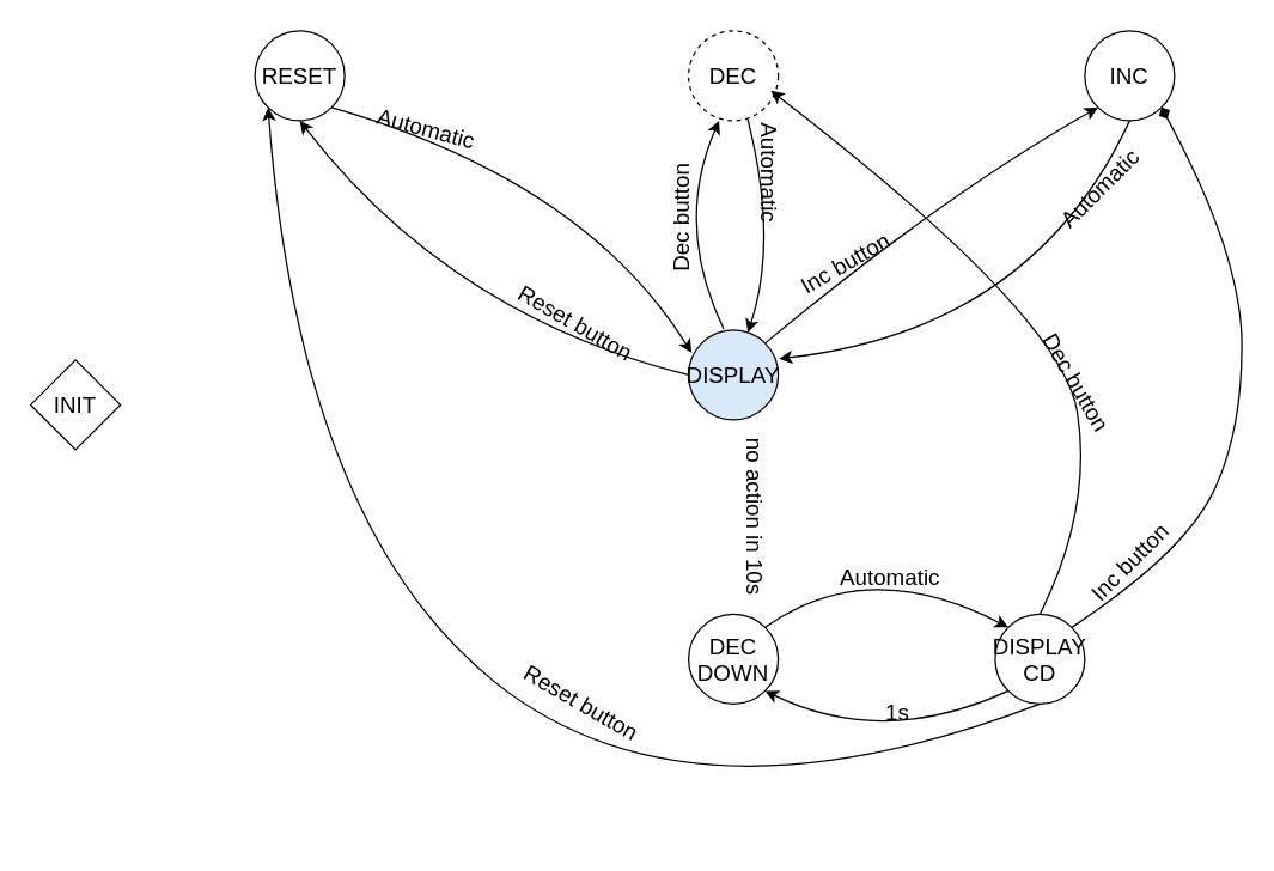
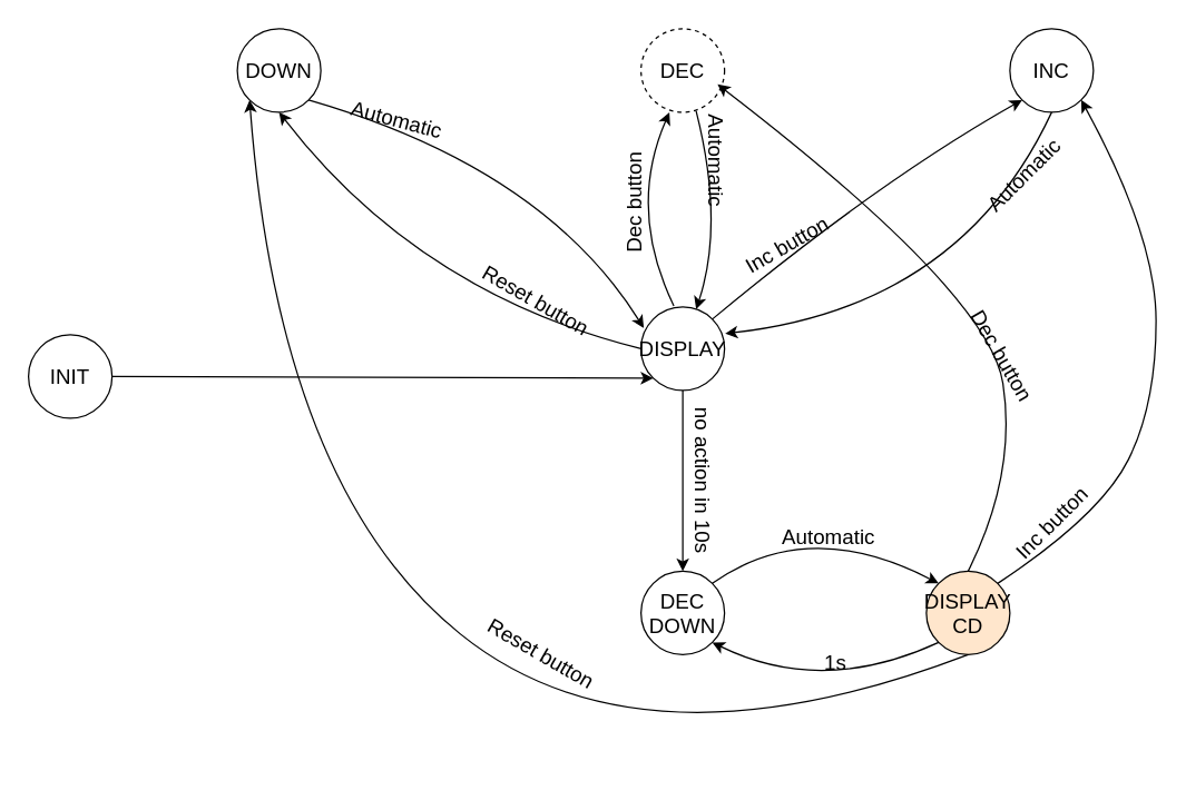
  <mxCell id="0" />
  <mxCell id="1" parent="0" />
- <mxCell id="2" value="&lt;font style=&quot;font-size: 15px;&quot;&gt;DISPLAY&lt;br style=&quot;font-size: 15px;&quot;&gt;&lt;/font&gt;" style="ellipse;whiteSpace=wrap;html=1;aspect=fixed;fontSize=15;fillColor=#dae8fc;" vertex="1" parent="1"><mxGeometry x="460" y="220" width="60" height="60" as="geometry" /></mxCell>
- <mxCell id="3" value="&lt;font style=&quot;font-size: 15px;&quot;&gt;RESET&lt;br style=&quot;font-size: 15px;&quot;&gt;&lt;/font&gt;" style="ellipse;whiteSpace=wrap;html=1;aspect=fixed;fontSize=15;" vertex="1" parent="1"><mxGeometry x="170" y="20" width="60" height="60" as="geometry" /></mxCell>
+ <mxCell id="2" value="&lt;font style=&quot;font-size: 15px;&quot;&gt;DISPLAY&lt;br style=&quot;font-size: 15px;&quot;&gt;&lt;/font&gt;" style="ellipse;whiteSpace=wrap;html=1;aspect=fixed;fontSize=15;" vertex="1" parent="1"><mxGeometry x="460" y="220" width="60" height="60" as="geometry" /></mxCell>
+ <mxCell id="3" value="&lt;font style=&quot;font-size: 15px;&quot;&gt;DOWN&lt;br style=&quot;font-size: 15px;&quot;&gt;&lt;/font&gt;" style="ellipse;whiteSpace=wrap;html=1;aspect=fixed;fontSize=15;" vertex="1" parent="1"><mxGeometry x="170" y="20" width="60" height="60" as="geometry" /></mxCell>
  <mxCell id="4" value="&lt;font style=&quot;font-size: 15px;&quot;&gt;INC&lt;br style=&quot;font-size: 15px;&quot;&gt;&lt;/font&gt;" style="ellipse;whiteSpace=wrap;html=1;aspect=fixed;fontSize=15;" vertex="1" parent="1"><mxGeometry x="725" y="20" width="60" height="60" as="geometry" /></mxCell>
  <mxCell id="5" value="&lt;font style=&quot;font-size: 15px;&quot;&gt;DEC&lt;br style=&quot;font-size: 15px;&quot;&gt;&lt;/font&gt;" style="ellipse;whiteSpace=wrap;html=1;aspect=fixed;fontSize=15;dashed=1;" vertex="1" parent="1"><mxGeometry x="460" y="20" width="60" height="60" as="geometry" /></mxCell>
  <mxCell id="6" value="&lt;font style=&quot;font-size: 15px;&quot;&gt;DEC&lt;br&gt;DOWN&lt;br style=&quot;font-size: 15px;&quot;&gt;&lt;/font&gt;" style="ellipse;whiteSpace=wrap;html=1;aspect=fixed;fontSize=15;" vertex="1" parent="1"><mxGeometry x="460" y="410" width="60" height="60" as="geometry" /></mxCell>
  <mxCell id="7" value="" style="curved=1;endArrow=classic;html=1;rounded=0;fontSize=15;entryX=0.033;entryY=0.253;entryDx=0;entryDy=0;entryPerimeter=0;exitX=1;exitY=1;exitDx=0;exitDy=0;" edge="1" parent="1" source="3" target="2"><mxGeometry width="50" height="50" relative="1" as="geometry"><mxPoint x="300" y="180" as="sourcePoint" /><mxPoint x="350" y="130" as="targetPoint" /><Array as="points"><mxPoint x="390" y="120" /></Array></mxGeometry></mxCell>
  <mxCell id="8" value="" style="curved=1;endArrow=classic;html=1;rounded=0;fontSize=15;entryX=0.5;entryY=1;entryDx=0;entryDy=0;exitX=0;exitY=0.5;exitDx=0;exitDy=0;" edge="1" parent="1" source="2" target="3"><mxGeometry width="50" height="50" relative="1" as="geometry"><mxPoint x="330" y="270" as="sourcePoint" /><mxPoint x="380" y="220" as="targetPoint" /><Array as="points"><mxPoint x="300" y="210" /></Array></mxGeometry></mxCell>
  <mxCell id="9" value="" style="curved=1;endArrow=classic;html=1;rounded=0;fontSize=15;entryX=0.66;entryY=0.027;entryDx=0;entryDy=0;entryPerimeter=0;exitX=0.66;exitY=0.987;exitDx=0;exitDy=0;exitPerimeter=0;" edge="1" parent="1" source="5" target="2"><mxGeometry width="50" height="50" relative="1" as="geometry"><mxPoint x="440" y="160" as="sourcePoint" /><mxPoint x="490" y="110" as="targetPoint" /><Array as="points"><mxPoint x="520" y="160" /></Array></mxGeometry></mxCell>
  <mxCell id="10" value="" style="curved=1;endArrow=classic;html=1;rounded=0;fontSize=15;entryX=0.34;entryY=1;entryDx=0;entryDy=0;entryPerimeter=0;exitX=0.393;exitY=-0.013;exitDx=0;exitDy=0;exitPerimeter=0;" edge="1" parent="1" source="2" target="5"><mxGeometry width="50" height="50" relative="1" as="geometry"><mxPoint x="450" y="180" as="sourcePoint" /><mxPoint x="500" y="130" as="targetPoint" /><Array as="points"><mxPoint x="450" y="150" /></Array></mxGeometry></mxCell>
  <mxCell id="11" value="" style="curved=1;endArrow=classic;html=1;rounded=0;fontSize=15;entryX=0;entryY=1;entryDx=0;entryDy=0;exitX=1;exitY=0;exitDx=0;exitDy=0;" edge="1" parent="1" source="2" target="4"><mxGeometry width="50" height="50" relative="1" as="geometry"><mxPoint x="590" y="180" as="sourcePoint" /><mxPoint x="640" y="130" as="targetPoint" /><Array as="points"><mxPoint x="630" y="130" /></Array></mxGeometry></mxCell>
  <mxCell id="12" value="" style="curved=1;endArrow=classic;html=1;rounded=0;fontSize=15;entryX=1.007;entryY=0.32;entryDx=0;entryDy=0;entryPerimeter=0;exitX=0.5;exitY=1;exitDx=0;exitDy=0;" edge="1" parent="1" source="4" target="2"><mxGeometry width="50" height="50" relative="1" as="geometry"><mxPoint x="665" y="260" as="sourcePoint" /><mxPoint x="715" y="210" as="targetPoint" /><Array as="points"><mxPoint x="690" y="220" /></Array></mxGeometry></mxCell>
  <mxCell id="13" value="Reset button" style="text;html=1;strokeColor=none;fillColor=none;align=center;verticalAlign=middle;whiteSpace=wrap;rounded=0;fontSize=15;rotation=30;" vertex="1" parent="1"><mxGeometry x="330" y="200" width="110" height="30" as="geometry" /></mxCell>
  <mxCell id="14" value="Dec button" style="text;html=1;strokeColor=none;fillColor=none;align=center;verticalAlign=middle;whiteSpace=wrap;rounded=0;fontSize=15;rotation=-90;" vertex="1" parent="1"><mxGeometry x="400" y="130" width="110" height="30" as="geometry" /></mxCell>
  <mxCell id="15" value="Inc button" style="text;html=1;strokeColor=none;fillColor=none;align=center;verticalAlign=middle;whiteSpace=wrap;rounded=0;fontSize=15;rotation=-30;" vertex="1" parent="1"><mxGeometry x="510" y="160" width="110" height="30" as="geometry" /></mxCell>
  <mxCell id="16" value="Automatic" style="text;html=1;strokeColor=none;fillColor=none;align=center;verticalAlign=middle;whiteSpace=wrap;rounded=0;fontSize=15;rotation=15;" vertex="1" parent="1"><mxGeometry x="230" y="70" width="110" height="30" as="geometry" /></mxCell>
  <mxCell id="17" value="Automatic" style="text;html=1;strokeColor=none;fillColor=none;align=center;verticalAlign=middle;whiteSpace=wrap;rounded=0;fontSize=15;rotation=-45;" vertex="1" parent="1"><mxGeometry x="680" y="110" width="110" height="30" as="geometry" /></mxCell>
  <mxCell id="18" value="Automatic" style="text;html=1;strokeColor=none;fillColor=none;align=center;verticalAlign=middle;whiteSpace=wrap;rounded=0;fontSize=15;rotation=90;" vertex="1" parent="1"><mxGeometry x="460" y="100" width="110" height="30" as="geometry" /></mxCell>
+ <mxCell id="19" value="" style="endArrow=classic;html=1;rounded=0;fontSize=15;entryX=0.5;entryY=0;entryDx=0;entryDy=0;exitX=0.5;exitY=1;exitDx=0;exitDy=0;" edge="1" parent="1" source="2" target="6"><mxGeometry width="50" height="50" relative="1" as="geometry"><mxPoint x="430" y="280" as="sourcePoint" /><mxPoint x="480" y="230" as="targetPoint" /></mxGeometry></mxCell>
  <mxCell id="20" value="no action in 10s" style="text;html=1;strokeColor=none;fillColor=none;align=center;verticalAlign=middle;whiteSpace=wrap;rounded=0;fontSize=15;rotation=90;" vertex="1" parent="1"><mxGeometry x="450" y="330" width="110" height="30" as="geometry" /></mxCell>
- <mxCell id="21" value="&lt;font style=&quot;font-size: 15px;&quot;&gt;DISPLAY&lt;br&gt;CD&lt;br style=&quot;font-size: 15px;&quot;&gt;&lt;/font&gt;" style="ellipse;whiteSpace=wrap;html=1;aspect=fixed;fontSize=15;" vertex="1" parent="1"><mxGeometry x="665" y="410" width="60" height="60" as="geometry" /></mxCell>
+ <mxCell id="21" value="&lt;font style=&quot;font-size: 15px;&quot;&gt;DISPLAY&lt;br&gt;CD&lt;br style=&quot;font-size: 15px;&quot;&gt;&lt;/font&gt;" style="ellipse;whiteSpace=wrap;html=1;aspect=fixed;fontSize=15;fillColor=#ffe6cc;" vertex="1" parent="1"><mxGeometry x="665" y="410" width="60" height="60" as="geometry" /></mxCell>
  <mxCell id="22" value="" style="curved=1;endArrow=classic;html=1;rounded=0;fontSize=15;entryX=0;entryY=0;entryDx=0;entryDy=0;exitX=1;exitY=0;exitDx=0;exitDy=0;" edge="1" parent="1" source="6" target="21"><mxGeometry width="50" height="50" relative="1" as="geometry"><mxPoint x="560" y="420" as="sourcePoint" /><mxPoint x="610" y="370" as="targetPoint" /><Array as="points"><mxPoint x="580" y="370" /></Array></mxGeometry></mxCell>
  <mxCell id="23" value="" style="curved=1;endArrow=classic;html=1;rounded=0;fontSize=15;entryX=1;entryY=1;entryDx=0;entryDy=0;exitX=0;exitY=1;exitDx=0;exitDy=0;" edge="1" parent="1" source="21" target="6"><mxGeometry width="50" height="50" relative="1" as="geometry"><mxPoint x="575" y="510" as="sourcePoint" /><mxPoint x="625" y="460" as="targetPoint" /><Array as="points"><mxPoint x="590" y="500" /></Array></mxGeometry></mxCell>
  <mxCell id="24" value="Automatic" style="text;html=1;strokeColor=none;fillColor=none;align=center;verticalAlign=middle;whiteSpace=wrap;rounded=0;fontSize=15;rotation=0;" vertex="1" parent="1"><mxGeometry x="540" y="370" width="110" height="30" as="geometry" /></mxCell>
  <mxCell id="25" value="1s" style="text;html=1;strokeColor=none;fillColor=none;align=center;verticalAlign=middle;whiteSpace=wrap;rounded=0;fontSize=15;rotation=0;" vertex="1" parent="1"><mxGeometry x="545" y="460" width="110" height="30" as="geometry" /></mxCell>
  <mxCell id="26" value="" style="curved=1;endArrow=classic;html=1;rounded=0;fontSize=15;entryX=0;entryY=1;entryDx=0;entryDy=0;exitX=0.5;exitY=1;exitDx=0;exitDy=0;" edge="1" parent="1" source="21" target="3"><mxGeometry width="50" height="50" relative="1" as="geometry"><mxPoint x="410" y="560" as="sourcePoint" /><mxPoint x="460" y="510" as="targetPoint" /><Array as="points"><mxPoint x="460" y="560" /><mxPoint x="200" y="350" /></Array></mxGeometry></mxCell>
  <mxCell id="27" value="Reset button" style="text;html=1;strokeColor=none;fillColor=none;align=center;verticalAlign=middle;whiteSpace=wrap;rounded=0;fontSize=15;rotation=30;" vertex="1" parent="1"><mxGeometry x="339" y="453.75" width="100" height="30" as="geometry" /></mxCell>
- <mxCell id="28" value="" style="curved=1;endArrow=diamond;html=1;rounded=0;fontSize=15;entryX=1;entryY=1;entryDx=0;entryDy=0;exitX=1;exitY=0;exitDx=0;exitDy=0;" edge="1" parent="1" source="21" target="4"><mxGeometry width="50" height="50" relative="1" as="geometry"><mxPoint x="740" y="370" as="sourcePoint" /><mxPoint x="790" y="320" as="targetPoint" /><Array as="points"><mxPoint x="790" y="370" /><mxPoint x="830" y="290" /><mxPoint x="830" y="170" /></Array></mxGeometry></mxCell>
+ <mxCell id="28" value="" style="curved=1;endArrow=classic;html=1;rounded=0;fontSize=15;entryX=1;entryY=1;entryDx=0;entryDy=0;exitX=1;exitY=0;exitDx=0;exitDy=0;" edge="1" parent="1" source="21" target="4"><mxGeometry width="50" height="50" relative="1" as="geometry"><mxPoint x="740" y="370" as="sourcePoint" /><mxPoint x="790" y="320" as="targetPoint" /><Array as="points"><mxPoint x="790" y="370" /><mxPoint x="830" y="290" /><mxPoint x="830" y="170" /></Array></mxGeometry></mxCell>
  <mxCell id="29" value="Inc button" style="text;html=1;strokeColor=none;fillColor=none;align=center;verticalAlign=middle;whiteSpace=wrap;rounded=0;fontSize=15;rotation=-45;" vertex="1" parent="1"><mxGeometry x="700" y="360" width="110" height="30" as="geometry" /></mxCell>
  <mxCell id="30" value="" style="curved=1;endArrow=classic;html=1;rounded=0;fontSize=15;entryX=0;entryY=0.5;entryDx=0;entryDy=0;exitX=0.5;exitY=0;exitDx=0;exitDy=0;" edge="1" parent="1" source="21" target="18"><mxGeometry width="50" height="50" relative="1" as="geometry"><mxPoint x="680" y="340" as="sourcePoint" /><mxPoint x="730" y="290" as="targetPoint" /><Array as="points"><mxPoint x="730" y="340" /><mxPoint x="710" y="210" /></Array></mxGeometry></mxCell>
  <mxCell id="31" value="Dec button" style="text;html=1;strokeColor=none;fillColor=none;align=center;verticalAlign=middle;whiteSpace=wrap;rounded=0;fontSize=15;rotation=60;" vertex="1" parent="1"><mxGeometry x="665" y="240" width="110" height="30" as="geometry" /></mxCell>
- <mxCell id="32" value="&lt;font style=&quot;font-size: 15px;&quot;&gt;INIT&lt;br style=&quot;font-size: 15px;&quot;&gt;&lt;/font&gt;" style="rhombus;whiteSpace=wrap;html=1;aspect=fixed;fontSize=15;" vertex="1" parent="1"><mxGeometry x="20" y="240" width="60" height="60" as="geometry" /></mxCell>
+ <mxCell id="32" value="&lt;font style=&quot;font-size: 15px;&quot;&gt;INIT&lt;br style=&quot;font-size: 15px;&quot;&gt;&lt;/font&gt;" style="ellipse;whiteSpace=wrap;html=1;aspect=fixed;fontSize=15;" vertex="1" parent="1"><mxGeometry x="20" y="240" width="60" height="60" as="geometry" /></mxCell>
+ <mxCell id="33" value="" style="endArrow=classic;html=1;rounded=0;fontSize=15;entryX=0;entryY=1;entryDx=0;entryDy=0;exitX=1;exitY=0.5;exitDx=0;exitDy=0;" edge="1" parent="1" source="32" target="2"><mxGeometry width="50" height="50" relative="1" as="geometry"><mxPoint x="130" y="325" as="sourcePoint" /><mxPoint x="180" y="275" as="targetPoint" /></mxGeometry></mxCell>
